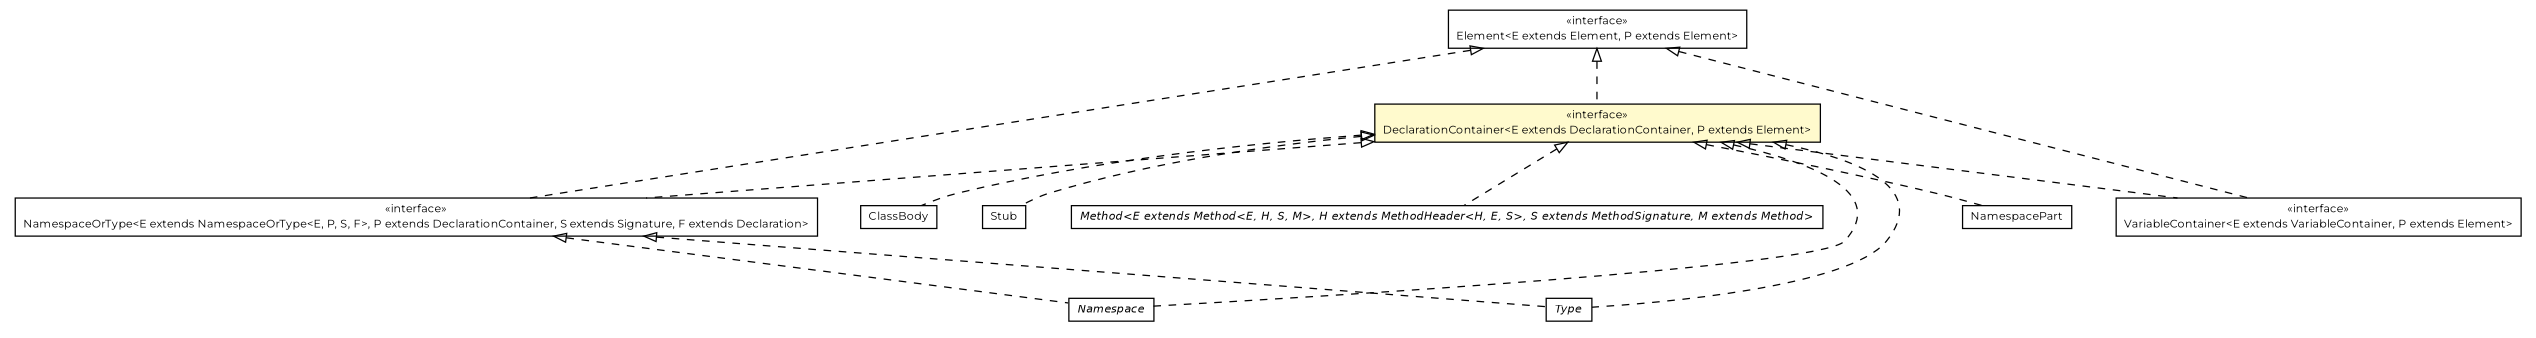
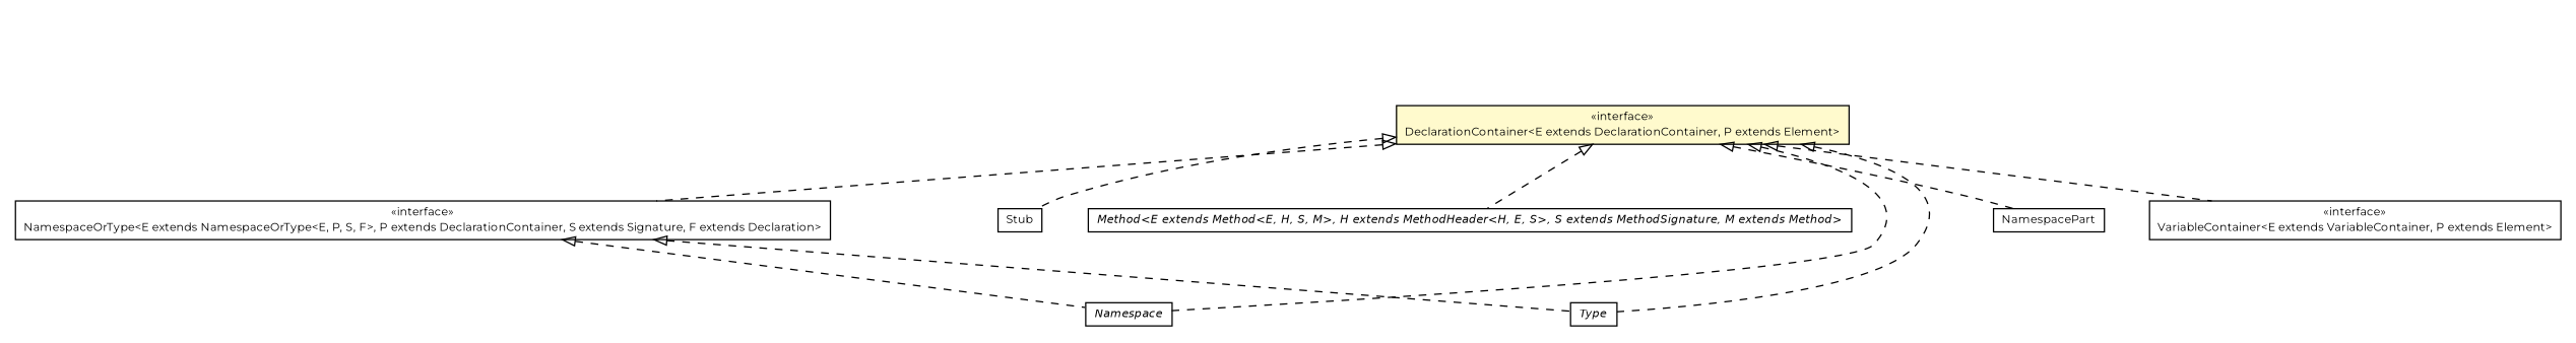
  digraph {
    fontname=Montserrat
    nodesep=0.25
    ranksep=0.5
    node [fontcolor=black fontname=Montserrat fontsize=9.0 shape=plaintext]
    edge [arrowtail=empty dir=back fontname=Montserrat fontsize=10 headport=p labelfontname=Helvetica labelfontsize=10 style=dashed tailport=p]
    n1 [label=<<table title="chameleon.core.declaration.DeclarationContainer" border="0" cellborder="1" cellspacing="0" cellpadding="2" port="p" bgcolor="lemonChiffon" href="./DeclarationContainer.html"> 		<tr><td><table border="0" cellspacing="0" cellpadding="1"> <tr><td align="center" balign="center"> &#171;interface&#187; </td></tr> <tr><td align="center" balign="center"> DeclarationContainer&lt;E extends DeclarationContainer, P extends Element&gt; </td></tr> 		</table></td></tr> 		</table>>]
    n2 [label=<<table title="chameleon.core.method.Method" border="0" cellborder="1" cellspacing="0" cellpadding="2" port="p" href="../method/Method.html"> 		<tr><td><table border="0" cellspacing="0" cellpadding="1"> <tr><td align="center" balign="center"><font face="Helvetica-Oblique"> Method&lt;E extends Method&lt;E, H, S, M&gt;, H extends MethodHeader&lt;H, E, S&gt;, S extends MethodSignature, M extends Method&gt; </font></td></tr> 		</table></td></tr> 		</table>>]
    n3 [label=<<table title="chameleon.core.namespace.NamespaceOrType" border="0" cellborder="1" cellspacing="0" cellpadding="2" port="p" href="../namespace/NamespaceOrType.html"> 		<tr><td><table border="0" cellspacing="0" cellpadding="1"> <tr><td align="center" balign="center"> &#171;interface&#187; </td></tr> <tr><td align="center" balign="center"> NamespaceOrType&lt;E extends NamespaceOrType&lt;E, P, S, F&gt;, P extends DeclarationContainer, S extends Signature, F extends Declaration&gt; </td></tr> 		</table></td></tr> 		</table>>]
    n4 [label=<<table title="chameleon.core.namespace.Namespace" border="0" cellborder="1" cellspacing="0" cellpadding="2" port="p" href="../namespace/Namespace.html"> 		<tr><td><table border="0" cellspacing="0" cellpadding="1"> <tr><td align="center" balign="center"><font face="Helvetica-Oblique"> Namespace </font></td></tr> 		</table></td></tr> 		</table>>]
    n5 [label=<<table title="chameleon.core.namespacepart.NamespacePart" border="0" cellborder="1" cellspacing="0" cellpadding="2" port="p" href="../namespacepart/NamespacePart.html"> 		<tr><td><table border="0" cellspacing="0" cellpadding="1"> <tr><td align="center" balign="center"> NamespacePart </td></tr> 		</table></td></tr> 		</table>>]
    n6 [label=<<table title="chameleon.core.type.Type" border="0" cellborder="1" cellspacing="0" cellpadding="2" port="p" href="../type/Type.html"> 		<tr><td><table border="0" cellspacing="0" cellpadding="1"> <tr><td align="center" balign="center"><font face="Helvetica-Oblique"> Type </font></td></tr> 		</table></td></tr> 		</table>>]
-   n7 [label=<<table title="chameleon.core.type.ClassBody" border="0" cellborder="1" cellspacing="0" cellpadding="2" port="p" href="../type/ClassBody.html"> 		<tr><td><table border="0" cellspacing="0" cellpadding="1"> <tr><td align="center" balign="center"> ClassBody </td></tr> 		</table></td></tr> 		</table>>]
    n8 [label=<<table title="chameleon.core.type.generics.TypeParameterBlock.Stub" border="0" cellborder="1" cellspacing="0" cellpadding="2" port="p" href="../type/generics/TypeParameterBlock.Stub.html"> 		<tr><td><table border="0" cellspacing="0" cellpadding="1"> <tr><td align="center" balign="center"> Stub </td></tr> 		</table></td></tr> 		</table>>]
    n9 [label=<<table title="chameleon.core.variable.VariableContainer" border="0" cellborder="1" cellspacing="0" cellpadding="2" port="p" href="../variable/VariableContainer.html"> 		<tr><td><table border="0" cellspacing="0" cellpadding="1"> <tr><td align="center" balign="center"> &#171;interface&#187; </td></tr> <tr><td align="center" balign="center"> VariableContainer&lt;E extends VariableContainer, P extends Element&gt; </td></tr> 		</table></td></tr> 		</table>>]
-   n10 [label=<<table title="chameleon.core.element.Element" border="0" cellborder="1" cellspacing="0" cellpadding="2" port="p" href="../element/Element.html"> 		<tr><td><table border="0" cellspacing="0" cellpadding="1"> <tr><td align="center" balign="center"> &#171;interface&#187; </td></tr> <tr><td align="center" balign="center"> Element&lt;E extends Element, P extends Element&gt; </td></tr> 		</table></td></tr> 		</table>>]
    n1 -> n2
    n1 -> n3
    n1 -> n4
    n1 -> n5
    n1 -> n6
-   n1 -> n7
    n1 -> n8
    n1 -> n9
    n3 -> n4
    n3 -> n6
-   n10 -> n1
-   n10 -> n3
-   n10 -> n9
  }
